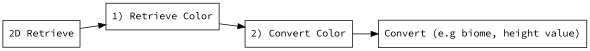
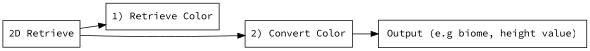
  digraph {
    fontname="Source Code Pro"
    rankdir=LR
    node [fontname="Source Code Pro" shape=record]
    edge [fontname="Source Code Pro"]
    n1 [label="2D Retrieve"]
    n2 [label="1) Retrieve Color"]
    n3 [label="2) Convert Color"]
-   n4 [label="Convert (e.g biome, height value)"]
+   n4 [label="Output (e.g biome, height value)"]
    n1 -> n2
-   n2 -> n3
+   n1 -> n3
    n3 -> n4
  }
